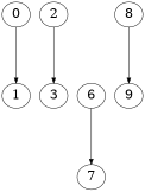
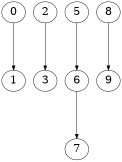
  digraph {
    fontsize=24
    nodesep=.25
    ranksep=1.5
    node [fontsize=24]
    edge [fontsize=24]
    0
    1
    2
    3
+   5
    6
    7
    8
    9
    0 -> 1
    2 -> 3
+   5 -> 6
    6 -> 7
    8 -> 9
  }
